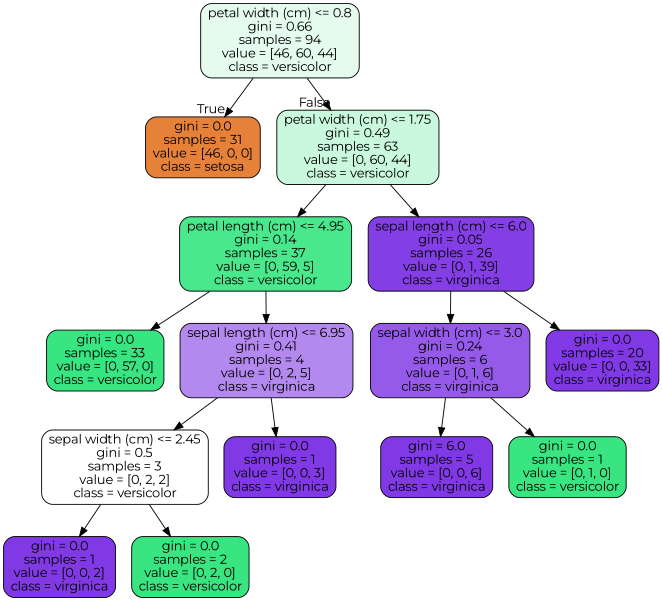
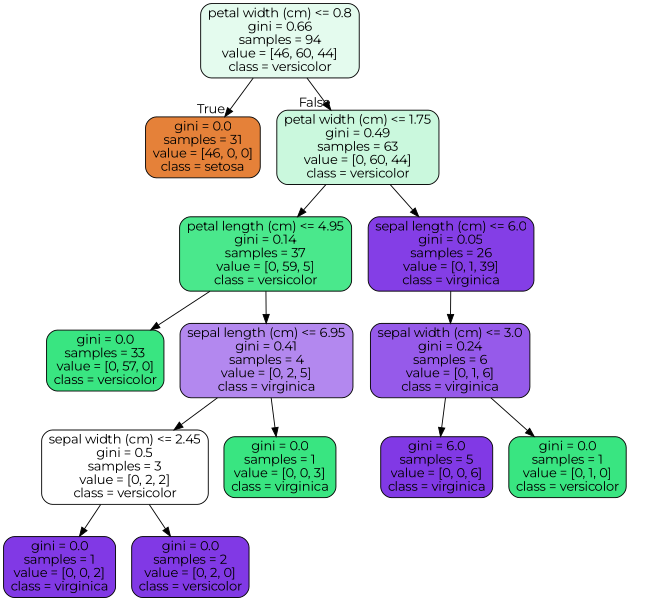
  digraph {
    fontname=Montserrat
    node [color=black fillcolor="#8139e5ff" fontname=Montserrat shape=box style="filled, rounded"]
    edge [fontname=Montserrat]
    n1 [fillcolor="#39e58122" label="petal width (cm) <= 0.8\ngini = 0.66\nsamples = 94\nvalue = [46, 60, 44]\nclass = versicolor"]
    n2 [fillcolor="#e58139ff" label="gini = 0.0\nsamples = 31\nvalue = [46, 0, 0]\nclass = setosa"]
    n3 [fillcolor="#39e58144" label="petal width (cm) <= 1.75\ngini = 0.49\nsamples = 63\nvalue = [0, 60, 44]\nclass = versicolor"]
    n4 [fillcolor="#39e581e9" label="petal length (cm) <= 4.95\ngini = 0.14\nsamples = 37\nvalue = [0, 59, 5]\nclass = versicolor"]
    n5 [fillcolor="#8139e5f8" label="sepal length (cm) <= 6.0\ngini = 0.05\nsamples = 26\nvalue = [0, 1, 39]\nclass = virginica"]
    n6 [fillcolor="#39e581ff" label="gini = 0.0\nsamples = 33\nvalue = [0, 57, 0]\nclass = versicolor"]
    n7 [fillcolor="#8139e599" label="sepal length (cm) <= 6.95\ngini = 0.41\nsamples = 4\nvalue = [0, 2, 5]\nclass = virginica"]
    n8 [fillcolor="#8139e5d4" label="sepal width (cm) <= 3.0\ngini = 0.24\nsamples = 6\nvalue = [0, 1, 6]\nclass = virginica"]
-   n9 [label="gini = 0.0\nsamples = 20\nvalue = [0, 0, 33]\nclass = virginica"]
    n10 [fillcolor="#39e58100" label="sepal width (cm) <= 2.45\ngini = 0.5\nsamples = 3\nvalue = [0, 2, 2]\nclass = versicolor"]
-   n11 [label="gini = 0.0\nsamples = 1\nvalue = [0, 0, 3]\nclass = virginica"]
+   n11 [fillcolor="#39e581ff" label="gini = 0.0\nsamples = 1\nvalue = [0, 0, 3]\nclass = virginica"]
    n12 [label="gini = 0.0\nsamples = 1\nvalue = [0, 0, 2]\nclass = virginica"]
-   n13 [fillcolor="#39e581ff" label="gini = 0.0\nsamples = 2\nvalue = [0, 2, 0]\nclass = versicolor"]
+   n13 [label="gini = 0.0\nsamples = 2\nvalue = [0, 2, 0]\nclass = versicolor"]
    n14 [label="gini = 6.0\nsamples = 5\nvalue = [0, 0, 6]\nclass = virginica"]
    n15 [fillcolor="#39e581ff" label="gini = 0.0\nsamples = 1\nvalue = [0, 1, 0]\nclass = versicolor"]
    n1 -> n2 [headlabel=True labelangle=45 labeldistance=2.5]
    n1 -> n3 [headlabel=False labelangle=-45 labeldistance=2.5]
    n3 -> n4
    n3 -> n5
    n4 -> n6
    n4 -> n7
    n5 -> n8
-   n5 -> n9
    n7 -> n10
    n7 -> n11
    n8 -> n14
    n8 -> n15
    n10 -> n12
    n10 -> n13
  }
